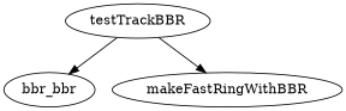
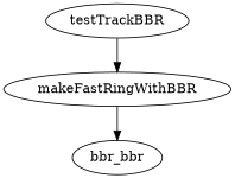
  digraph {
    n1 [label=bbr_bbr]
    makeFastRingWithBBR
    testTrackBBR
-   testTrackBBR -> n1
+   makeFastRingWithBBR -> n1
    testTrackBBR -> makeFastRingWithBBR
  }
